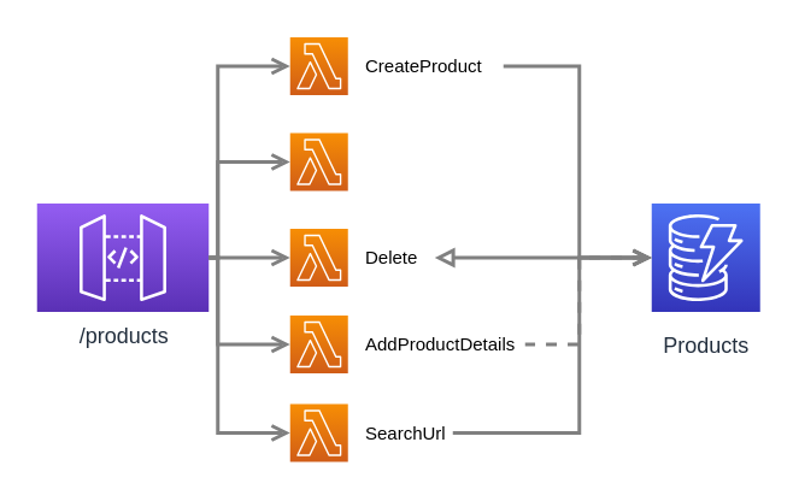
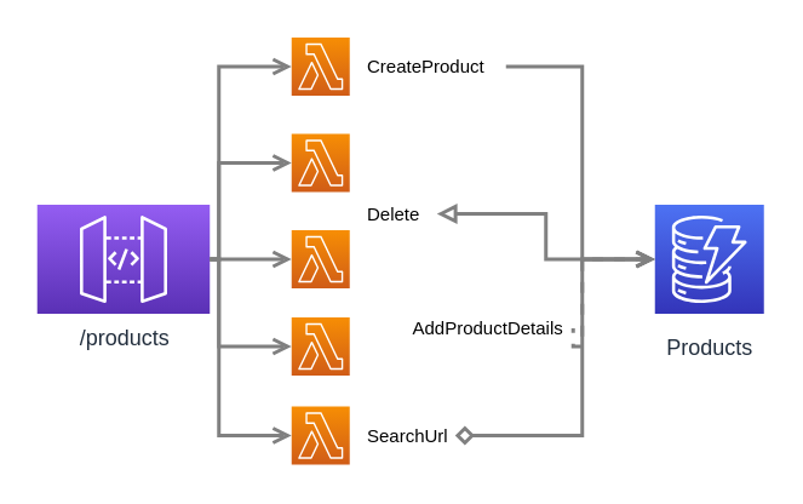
  <mxCell id="0" />
  <mxCell id="1" parent="0" />
  <mxCell id="2" value="Products" style="outlineConnect=0;fontColor=#232F3E;gradientColor=#4D72F3;gradientDirection=north;fillColor=#3334B9;strokeColor=#ffffff;dashed=0;verticalLabelPosition=bottom;verticalAlign=top;align=center;html=1;fontSize=12;fontStyle=0;aspect=fixed;shape=mxgraph.aws4.resourceIcon;resIcon=mxgraph.aws4.dynamodb;labelBackgroundColor=#ffffff;spacingTop=5;" parent="1" vertex="1"><mxGeometry x="360" y="112" width="60" height="60" as="geometry" /></mxCell>
  <mxCell id="3" value="" style="outlineConnect=0;fontColor=#232F3E;gradientColor=#F78E04;gradientDirection=north;fillColor=#D05C17;strokeColor=#ffffff;dashed=0;verticalLabelPosition=bottom;verticalAlign=top;align=center;html=1;fontSize=12;fontStyle=0;aspect=fixed;shape=mxgraph.aws4.resourceIcon;resIcon=mxgraph.aws4.lambda;" vertex="1" parent="1"><mxGeometry x="160" y="20" width="32" height="32" as="geometry" /></mxCell>
  <mxCell id="4" value="/products" style="outlineConnect=0;fontColor=#232F3E;gradientColor=#945DF2;gradientDirection=north;fillColor=#5A30B5;strokeColor=#ffffff;dashed=0;verticalLabelPosition=bottom;verticalAlign=top;align=center;html=1;fontSize=12;fontStyle=0;aspect=fixed;shape=mxgraph.aws4.resourceIcon;resIcon=mxgraph.aws4.api_gateway;labelBackgroundColor=#ffffff;" vertex="1" parent="1"><mxGeometry x="20" y="112" width="95" height="60" as="geometry" /></mxCell>
  <mxCell id="5" style="edgeStyle=orthogonalEdgeStyle;rounded=0;orthogonalLoop=1;jettySize=auto;html=1;startArrow=open;startFill=0;endArrow=none;endFill=0;strokeWidth=2;strokeColor=#808080;" edge="1" parent="1" source="8" target="4"><mxGeometry relative="1" as="geometry"><mxPoint x="212" y="152" as="sourcePoint" /><mxPoint x="-80" y="142" as="targetPoint" /></mxGeometry></mxCell>
  <mxCell id="6" value="&lt;font style=&quot;font-size: 10px&quot;&gt;CreateProduct&lt;/font&gt;" style="text;html=1;strokeColor=none;fillColor=none;align=left;verticalAlign=middle;whiteSpace=wrap;rounded=0;" vertex="1" parent="1"><mxGeometry x="200" y="26.5" width="78" height="19" as="geometry" /></mxCell>
  <mxCell id="7" value="" style="outlineConnect=0;fontColor=#232F3E;gradientColor=#F78E04;gradientDirection=north;fillColor=#D05C17;strokeColor=#ffffff;dashed=0;verticalLabelPosition=bottom;verticalAlign=top;align=center;html=1;fontSize=12;fontStyle=0;aspect=fixed;shape=mxgraph.aws4.resourceIcon;resIcon=mxgraph.aws4.lambda;" vertex="1" parent="1"><mxGeometry x="160" y="73" width="32" height="32" as="geometry" /></mxCell>
  <mxCell id="8" value="" style="outlineConnect=0;fontColor=#232F3E;gradientColor=#F78E04;gradientDirection=north;fillColor=#D05C17;strokeColor=#ffffff;dashed=0;verticalLabelPosition=bottom;verticalAlign=top;align=center;html=1;fontSize=12;fontStyle=0;aspect=fixed;shape=mxgraph.aws4.resourceIcon;resIcon=mxgraph.aws4.lambda;" vertex="1" parent="1"><mxGeometry x="160" y="126" width="32" height="32" as="geometry" /></mxCell>
- <mxCell id="9" value="&lt;font style=&quot;font-size: 10px&quot;&gt;Delete&lt;/font&gt;" style="text;html=1;strokeColor=none;fillColor=none;align=left;verticalAlign=middle;whiteSpace=wrap;rounded=0;" vertex="1" parent="1"><mxGeometry x="200" y="132.5" width="40" height="19" as="geometry" /></mxCell>
+ <mxCell id="9" value="&lt;font style=&quot;font-size: 10px&quot;&gt;Delete&lt;/font&gt;" style="text;html=1;strokeColor=none;fillColor=none;align=left;verticalAlign=middle;whiteSpace=wrap;rounded=0;" vertex="1" parent="1"><mxGeometry x="200" y="107.5" width="40" height="19" as="geometry" /></mxCell>
  <mxCell id="10" value="" style="outlineConnect=0;fontColor=#232F3E;gradientColor=#F78E04;gradientDirection=north;fillColor=#D05C17;strokeColor=#ffffff;dashed=0;verticalLabelPosition=bottom;verticalAlign=top;align=center;html=1;fontSize=12;fontStyle=0;aspect=fixed;shape=mxgraph.aws4.resourceIcon;resIcon=mxgraph.aws4.lambda;" vertex="1" parent="1"><mxGeometry x="160" y="174" width="32" height="32" as="geometry" /></mxCell>
- <mxCell id="11" value="&lt;font style=&quot;font-size: 10px&quot;&gt;AddProductDetails&lt;/font&gt;" style="text;html=1;strokeColor=none;fillColor=none;align=left;verticalAlign=middle;whiteSpace=wrap;rounded=0;" vertex="1" parent="1"><mxGeometry x="200" y="180.5" width="90" height="19" as="geometry" /></mxCell>
+ <mxCell id="11" value="&lt;font style=&quot;font-size: 10px&quot;&gt;AddProductDetails&lt;/font&gt;" style="text;html=1;strokeColor=none;fillColor=none;align=left;verticalAlign=middle;whiteSpace=wrap;rounded=0;" vertex="1" parent="1"><mxGeometry x="225" y="170.5" width="90" height="19" as="geometry" /></mxCell>
  <mxCell id="12" value="" style="outlineConnect=0;fontColor=#232F3E;gradientColor=#F78E04;gradientDirection=north;fillColor=#D05C17;strokeColor=#ffffff;dashed=0;verticalLabelPosition=bottom;verticalAlign=top;align=center;html=1;fontSize=12;fontStyle=0;aspect=fixed;shape=mxgraph.aws4.resourceIcon;resIcon=mxgraph.aws4.lambda;" vertex="1" parent="1"><mxGeometry x="160" y="223" width="32" height="32" as="geometry" /></mxCell>
  <mxCell id="13" value="&lt;font style=&quot;font-size: 10px&quot;&gt;SearchUrl&lt;/font&gt;" style="text;html=1;strokeColor=none;fillColor=none;align=left;verticalAlign=middle;whiteSpace=wrap;rounded=0;" vertex="1" parent="1"><mxGeometry x="200" y="229.5" width="50" height="19" as="geometry" /></mxCell>
  <mxCell id="14" style="edgeStyle=orthogonalEdgeStyle;rounded=0;orthogonalLoop=1;jettySize=auto;html=1;startArrow=open;startFill=0;endArrow=none;endFill=0;strokeWidth=2;strokeColor=#808080;" edge="1" parent="1" source="10" target="4"><mxGeometry relative="1" as="geometry"><mxPoint x="160" y="152" as="sourcePoint" /><mxPoint x="90" y="152" as="targetPoint" /><Array as="points"><mxPoint x="120" y="190" /><mxPoint x="120" y="142" /></Array></mxGeometry></mxCell>
  <mxCell id="15" style="edgeStyle=orthogonalEdgeStyle;rounded=0;orthogonalLoop=1;jettySize=auto;html=1;startArrow=open;startFill=0;endArrow=none;endFill=0;strokeWidth=2;strokeColor=#808080;" edge="1" parent="1" source="12" target="4"><mxGeometry relative="1" as="geometry"><mxPoint x="160" y="200" as="sourcePoint" /><mxPoint x="90" y="152" as="targetPoint" /><Array as="points"><mxPoint x="120" y="239" /><mxPoint x="120" y="142" /></Array></mxGeometry></mxCell>
  <mxCell id="16" style="edgeStyle=orthogonalEdgeStyle;rounded=0;orthogonalLoop=1;jettySize=auto;html=1;startArrow=open;startFill=0;endArrow=none;endFill=0;strokeWidth=2;strokeColor=#808080;" edge="1" parent="1" source="7" target="4"><mxGeometry relative="1" as="geometry"><mxPoint x="170" y="200" as="sourcePoint" /><mxPoint x="90" y="152" as="targetPoint" /><Array as="points"><mxPoint x="120" y="89" /><mxPoint x="120" y="142" /></Array></mxGeometry></mxCell>
  <mxCell id="17" style="edgeStyle=orthogonalEdgeStyle;rounded=0;orthogonalLoop=1;jettySize=auto;html=1;startArrow=open;startFill=0;endArrow=none;endFill=0;strokeWidth=2;strokeColor=#808080;" edge="1" parent="1" source="3" target="4"><mxGeometry relative="1" as="geometry"><mxPoint x="170" y="99" as="sourcePoint" /><mxPoint x="90" y="152" as="targetPoint" /><Array as="points"><mxPoint x="120" y="36" /><mxPoint x="120" y="142" /></Array></mxGeometry></mxCell>
  <mxCell id="18" style="edgeStyle=orthogonalEdgeStyle;rounded=0;orthogonalLoop=1;jettySize=auto;html=1;startArrow=open;startFill=0;endArrow=block;endFill=0;strokeWidth=2;strokeColor=#808080;entryX=1;entryY=0.5;entryDx=0;entryDy=0;" edge="1" parent="1" source="2" target="9"><mxGeometry relative="1" as="geometry"><mxPoint x="330" y="141.66" as="sourcePoint" /><mxPoint x="250" y="141.66" as="targetPoint" /><Array as="points" /></mxGeometry></mxCell>
  <mxCell id="19" style="edgeStyle=orthogonalEdgeStyle;rounded=0;orthogonalLoop=1;jettySize=auto;html=1;startArrow=open;startFill=0;endArrow=none;endFill=0;strokeWidth=2;strokeColor=#808080;entryX=1;entryY=0.5;entryDx=0;entryDy=0;" edge="1" parent="1"><mxGeometry relative="1" as="geometry"><mxPoint x="360" y="142" as="sourcePoint" /><mxPoint x="278" y="36" as="targetPoint" /><Array as="points"><mxPoint x="320" y="142" /><mxPoint x="320" y="36" /></Array></mxGeometry></mxCell>
  <mxCell id="20" style="edgeStyle=orthogonalEdgeStyle;rounded=0;orthogonalLoop=1;jettySize=auto;html=1;startArrow=open;startFill=0;endArrow=none;endFill=0;strokeWidth=2;strokeColor=#808080;entryX=1;entryY=0.5;entryDx=0;entryDy=0;dashed=1;" edge="1" parent="1" source="2" target="11"><mxGeometry relative="1" as="geometry"><mxPoint x="370" y="152" as="sourcePoint" /><mxPoint x="270" y="99" as="targetPoint" /><Array as="points"><mxPoint x="320" y="142" /><mxPoint x="320" y="190" /></Array></mxGeometry></mxCell>
- <mxCell id="21" style="edgeStyle=orthogonalEdgeStyle;rounded=0;orthogonalLoop=1;jettySize=auto;html=1;startArrow=open;startFill=0;endArrow=none;endFill=0;strokeWidth=2;strokeColor=#808080;entryX=1;entryY=0.5;entryDx=0;entryDy=0;" edge="1" parent="1" source="2" target="13"><mxGeometry relative="1" as="geometry"><mxPoint x="370" y="152" as="sourcePoint" /><mxPoint x="300" y="200" as="targetPoint" /><Array as="points"><mxPoint x="320" y="142" /><mxPoint x="320" y="239" /></Array></mxGeometry></mxCell>
+ <mxCell id="21" style="edgeStyle=orthogonalEdgeStyle;rounded=0;orthogonalLoop=1;jettySize=auto;html=1;startArrow=open;startFill=0;endArrow=diamond;endFill=0;strokeWidth=2;strokeColor=#808080;entryX=1;entryY=0.5;entryDx=0;entryDy=0;" edge="1" parent="1" source="2" target="13"><mxGeometry relative="1" as="geometry"><mxPoint x="370" y="152" as="sourcePoint" /><mxPoint x="300" y="200" as="targetPoint" /><Array as="points"><mxPoint x="320" y="142" /><mxPoint x="320" y="239" /></Array></mxGeometry></mxCell>
